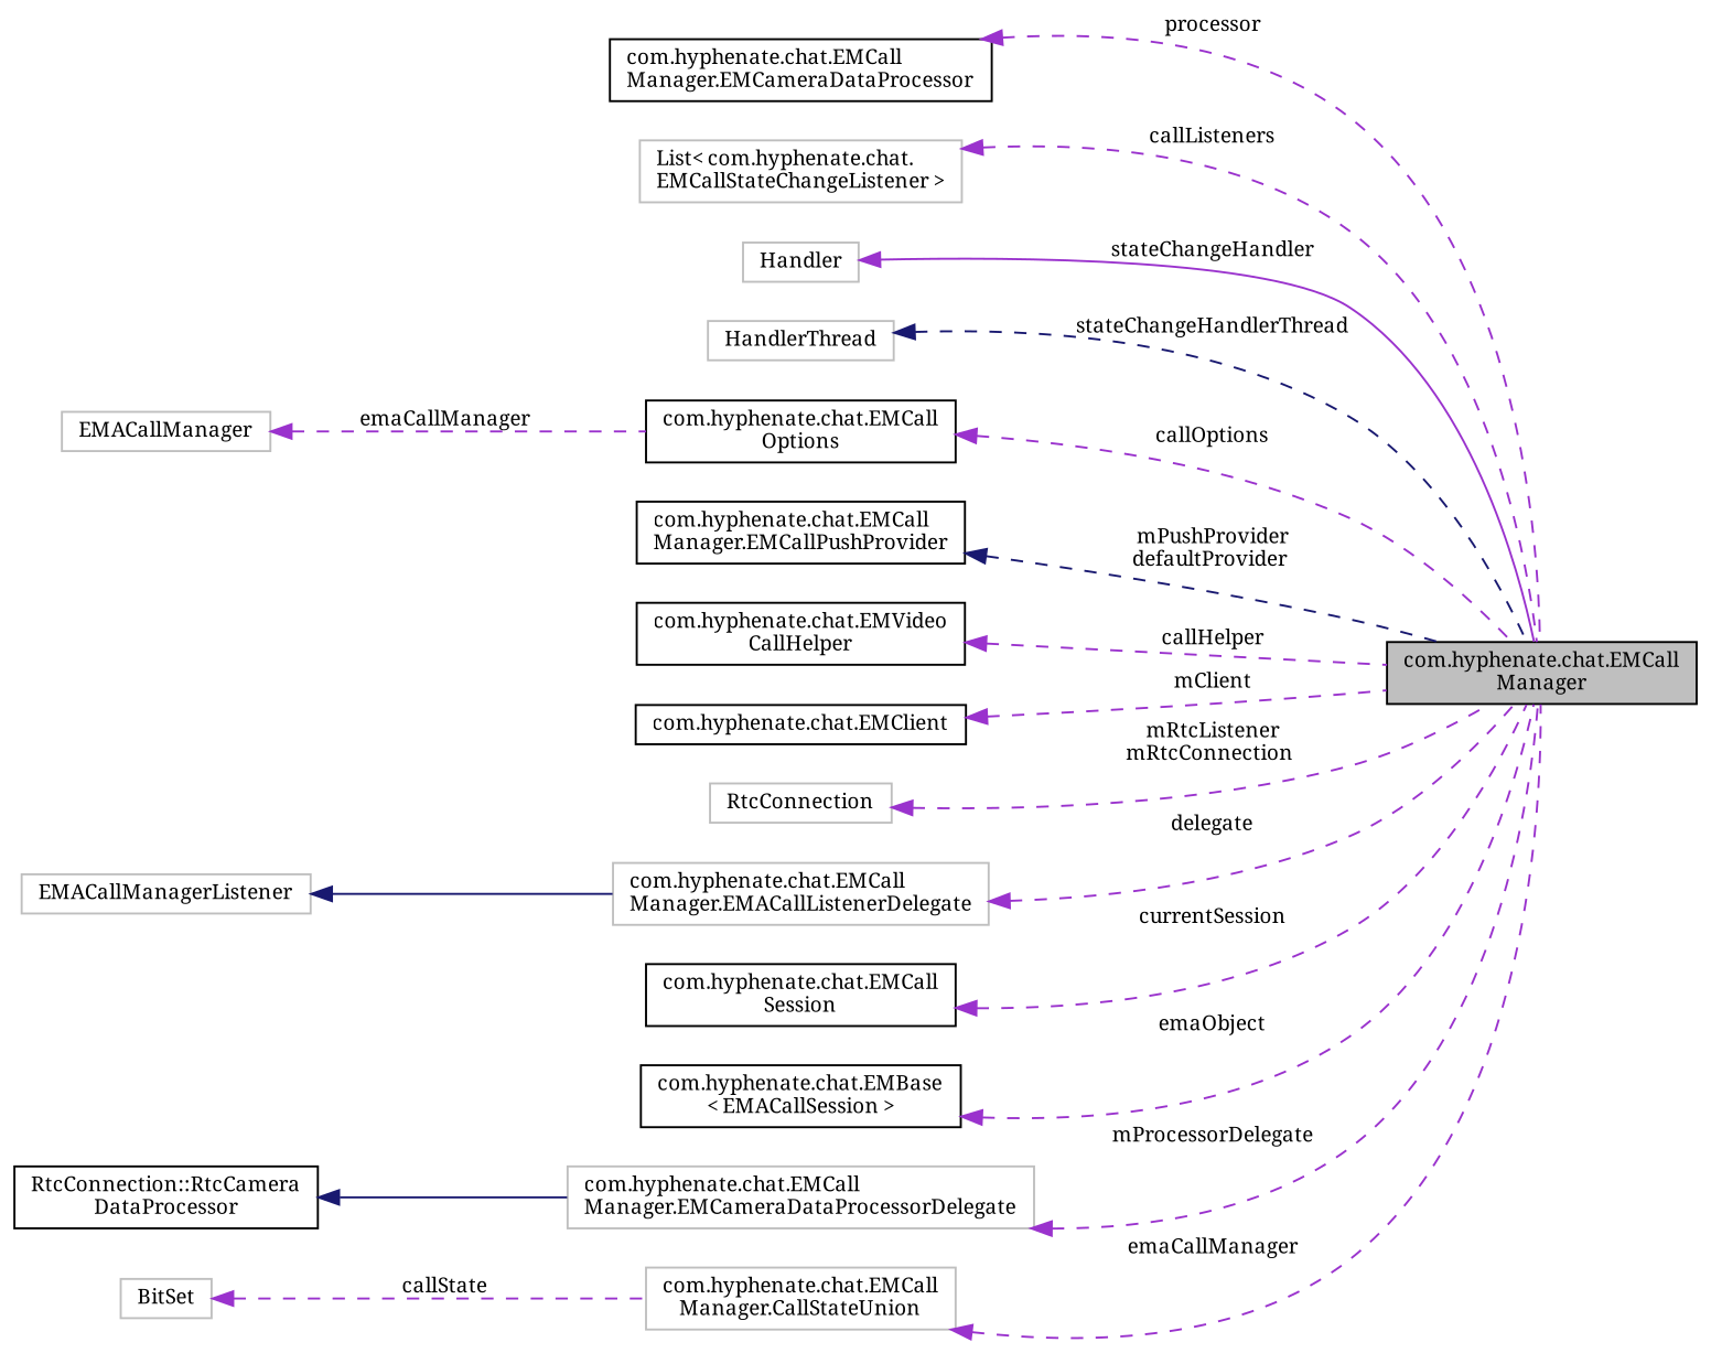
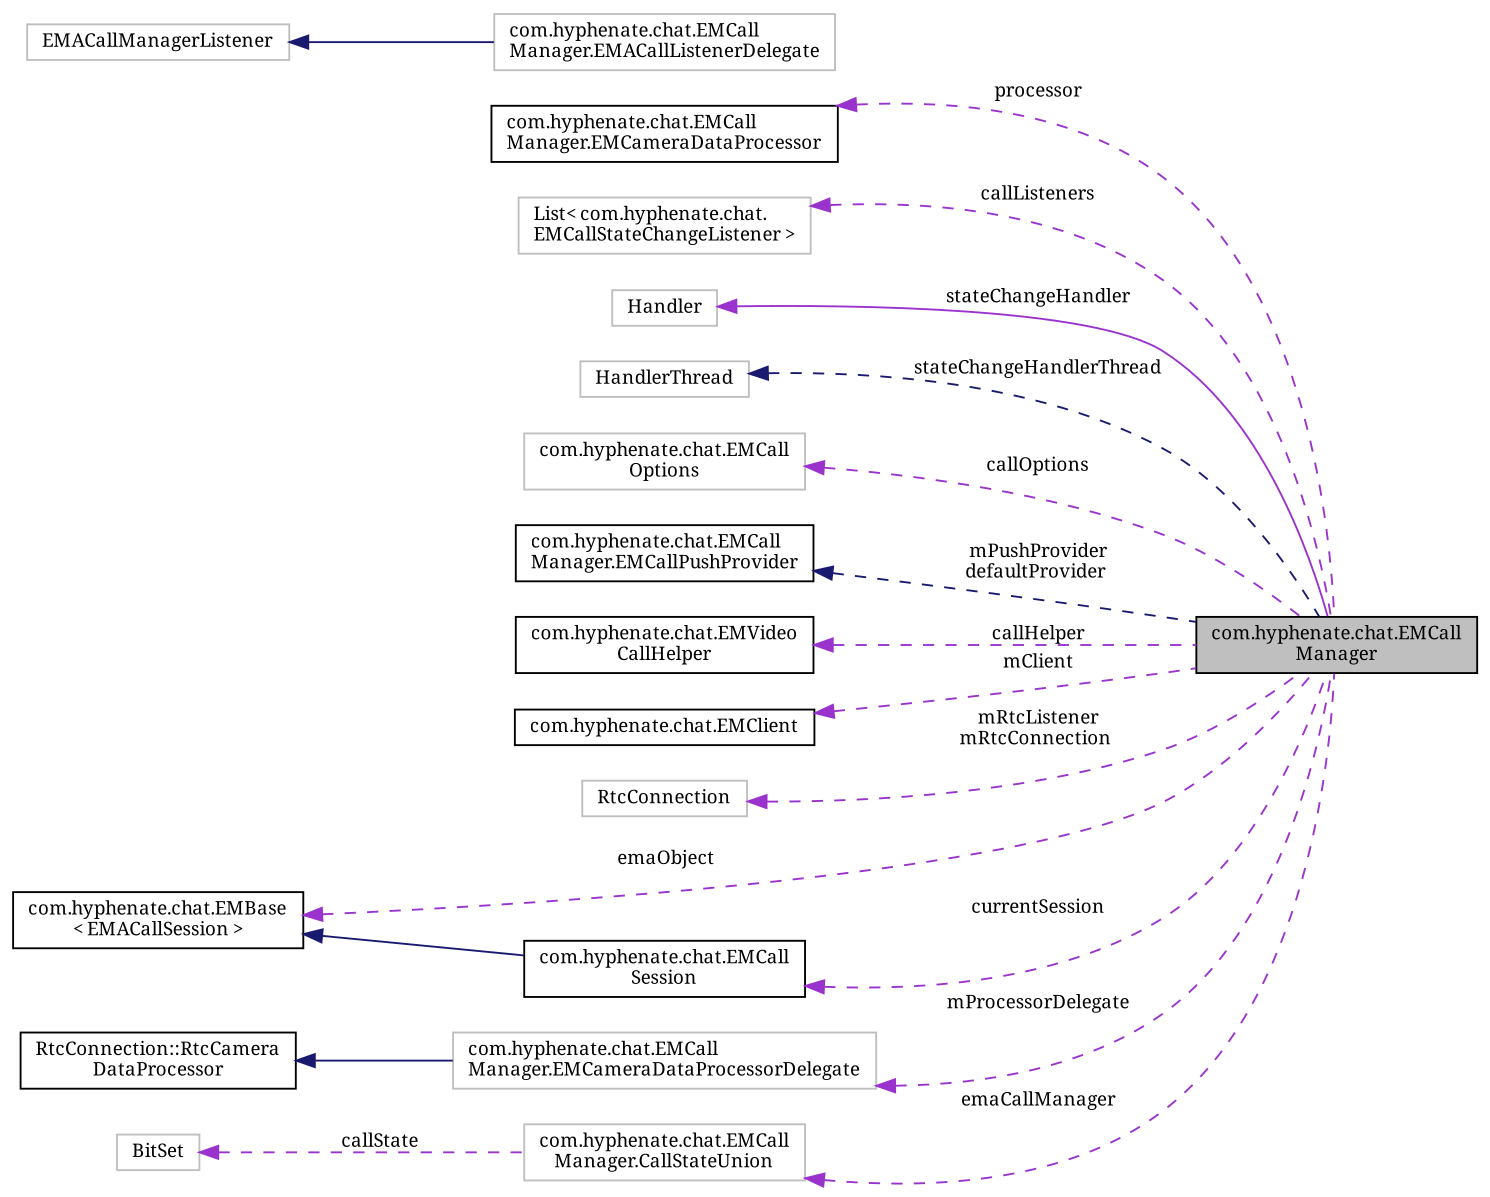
  digraph {
    fontname="Noto Serif"
    rankdir=LR
    node [color=grey75 fillcolor=white fontname="Noto Serif" fontsize=10 shape=record style=filled]
    edge [color=darkorchid3 dir=back fontname="Noto Serif" fontsize=10 labelfontname=Helvetica labelfontsize=10 style=dashed]
    n1 [color=black fillcolor=grey75 fontcolor=black height=0.2 label="com.hyphenate.chat.EMCall\lManager" width=0.4]
    n2 [color=black height=0.2 label="com.hyphenate.chat.EMCall\lManager.EMCameraDataProcessor" width=0.4]
    n3 [height=0.2 label="List\< com.hyphenate.chat.\lEMCallStateChangeListener \>" width=0.4]
    n4 [height=0.2 label=Handler width=0.4]
    n5 [height=0.2 label=HandlerThread width=0.4]
-   n6 [height=0.2 label=EMACallManager width=0.4]
-   n7 [color=black height=0.2 label="com.hyphenate.chat.EMCall\lOptions" width=0.4]
+   n7 [height=0.2 label="com.hyphenate.chat.EMCall\lOptions" width=0.4]
    n8 [color=black height=0.2 label="com.hyphenate.chat.EMCall\lManager.EMCallPushProvider" width=0.4]
    n9 [color=black height=0.2 label="com.hyphenate.chat.EMVideo\lCallHelper" width=0.4]
    n10 [color=black height=0.2 label="com.hyphenate.chat.EMClient" width=0.4]
    n11 [height=0.2 label=RtcConnection width=0.4]
    n12 [height=0.2 label="com.hyphenate.chat.EMCall\lManager.EMACallListenerDelegate" width=0.4]
    n13 [height=0.2 label=EMACallManagerListener width=0.4]
    n14 [color=black height=0.2 label="com.hyphenate.chat.EMCall\lSession" width=0.4]
    n15 [color=black height=0.2 label="com.hyphenate.chat.EMBase\l\< EMACallSession \>" width=0.4]
    n16 [height=0.2 label="com.hyphenate.chat.EMCall\lManager.EMCameraDataProcessorDelegate" width=0.4]
    n17 [color=black height=0.2 label="RtcConnection::RtcCamera\lDataProcessor" width=0.4]
    n18 [height=0.2 label="com.hyphenate.chat.EMCall\lManager.CallStateUnion" width=0.4]
    n19 [height=0.2 label=BitSet width=0.4]
    n2 -> n1 [label=" processor"]
    n3 -> n1 [label=" callListeners"]
    n4 -> n1 [label=" stateChangeHandler" style=solid]
    n5 -> n1 [color=midnightblue label=" stateChangeHandlerThread"]
-   n6 -> n7 [label=" emaCallManager"]
    n7 -> n1 [label=" callOptions"]
    n8 -> n1 [color=midnightblue label=" mPushProvider\ndefaultProvider"]
    n9 -> n1 [label=" callHelper"]
    n10 -> n1 [label=" mClient"]
    n11 -> n1 [label=" mRtcListener\nmRtcConnection"]
-   n12 -> n1 [label=" delegate"]
    n13 -> n12 [color=midnightblue style=solid]
    n14 -> n1 [label=" currentSession"]
    n15 -> n1 [label=" emaObject"]
+   n15 -> n14 [color=midnightblue style=solid]
    n16 -> n1 [label=" mProcessorDelegate"]
    n17 -> n16 [color=midnightblue style=solid]
    n18 -> n1 [label=" emaCallManager"]
    n19 -> n18 [label=" callState"]
  }
